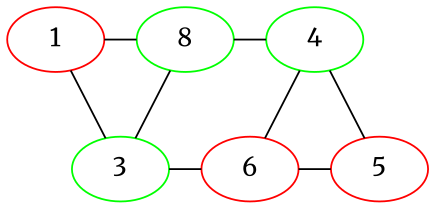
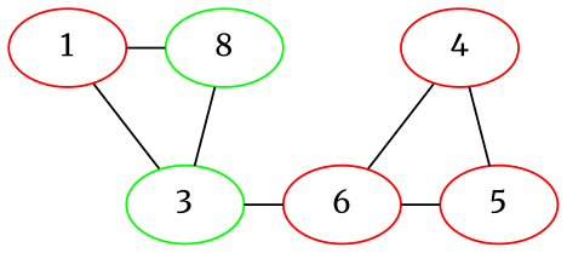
  graph {
    fontname=Merriweather
    node [color=red fontname=Merriweather]
    edge [fontname=Merriweather]
    1
    n2 [color=green label=8]
-   4 [color=green]
+   4
    3 [color=green]
    5
    6
    subgraph sub_1 {
      rank=same
      1
      n2
      4
    }
    subgraph sub_2 {
      rank=same
      3
      5
      6
    }
    1 -- n2
    1 -- 3
-   n2 -- 4
    n2 -- 3
    4 -- 5
    4 -- 6
    3 -- 6
    6 -- 5
  }
